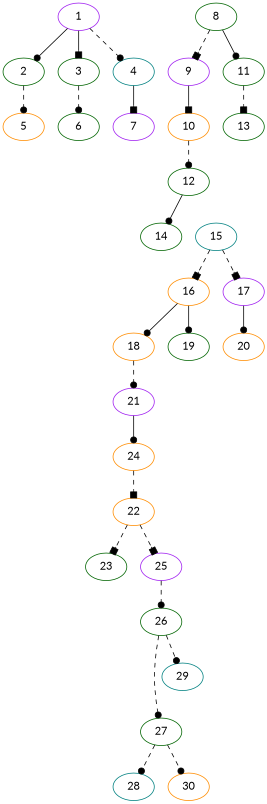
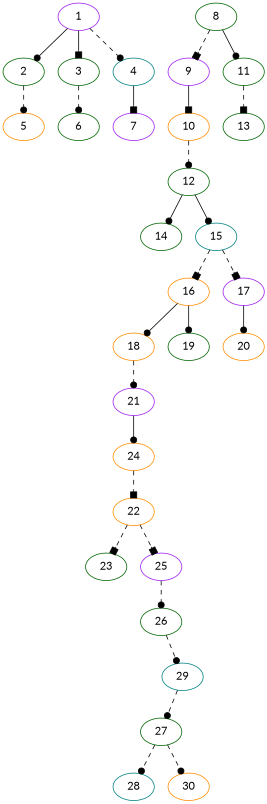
  digraph {
    fontname=Lato
    node [alpha=0.01 color=darkgreen fontname=Lato]
    edge [arrowhead=dot fontname=Lato style=dashed]
    1 [alpha=0.06 color=purple]
    2
    3 [alpha=0.19]
    4 [alpha=0.10 color=teal]
    5 [alpha=0.17 color=darkorange]
    6
    7 [alpha=0.13 color=purple]
    8 [alpha=0.02]
    9 [alpha=0.20 color=purple]
    11 [alpha=0.02]
    10 [alpha=0.02 color=darkorange]
    13 [alpha=0.11]
    12 [alpha=0.10]
    14
    15 [alpha=0.19 color=teal]
    16 [alpha=0.15 color=darkorange]
    17 [alpha=0.15 color=purple]
    18 [alpha=0.09 color=darkorange]
    19 [alpha=0.08]
    20 [alpha=0.12 color=darkorange]
    21 [alpha=0.09 color=purple]
    24 [alpha=0.12 color=darkorange]
    22 [alpha=0.13 color=darkorange]
    23 [alpha=0.05]
    25 [alpha=0.16 color=purple]
    26 [alpha=0.03]
    27 [alpha=0.14]
    29 [alpha=0.17 color=teal]
    28 [alpha=0.11 color=teal]
    30 [alpha=0.09 color=darkorange]
    1 -> 2 [style=solid]
    1 -> 3 [arrowhead=box style=solid]
    1 -> 4
    2 -> 5
    3 -> 6
    4 -> 7 [arrowhead=box style=solid]
    8 -> 9 [arrowhead=box]
    8 -> 11 [style=solid]
    9 -> 10 [arrowhead=box style=solid]
    11 -> 13 [arrowhead=box]
    10 -> 12
    12 -> 14 [style=solid]
+   12 -> 15 [style=solid]
    15 -> 16 [arrowhead=box]
    15 -> 17 [arrowhead=box]
    16 -> 18 [style=solid]
    16 -> 19 [style=solid]
    17 -> 20 [style=solid]
    18 -> 21
    21 -> 24 [style=solid]
    24 -> 22 [arrowhead=box]
    22 -> 23 [arrowhead=box]
    22 -> 25 [arrowhead=box]
    25 -> 26
-   26 -> 27
+   29 -> 27
    26 -> 29
    27 -> 28
    27 -> 30
  }
